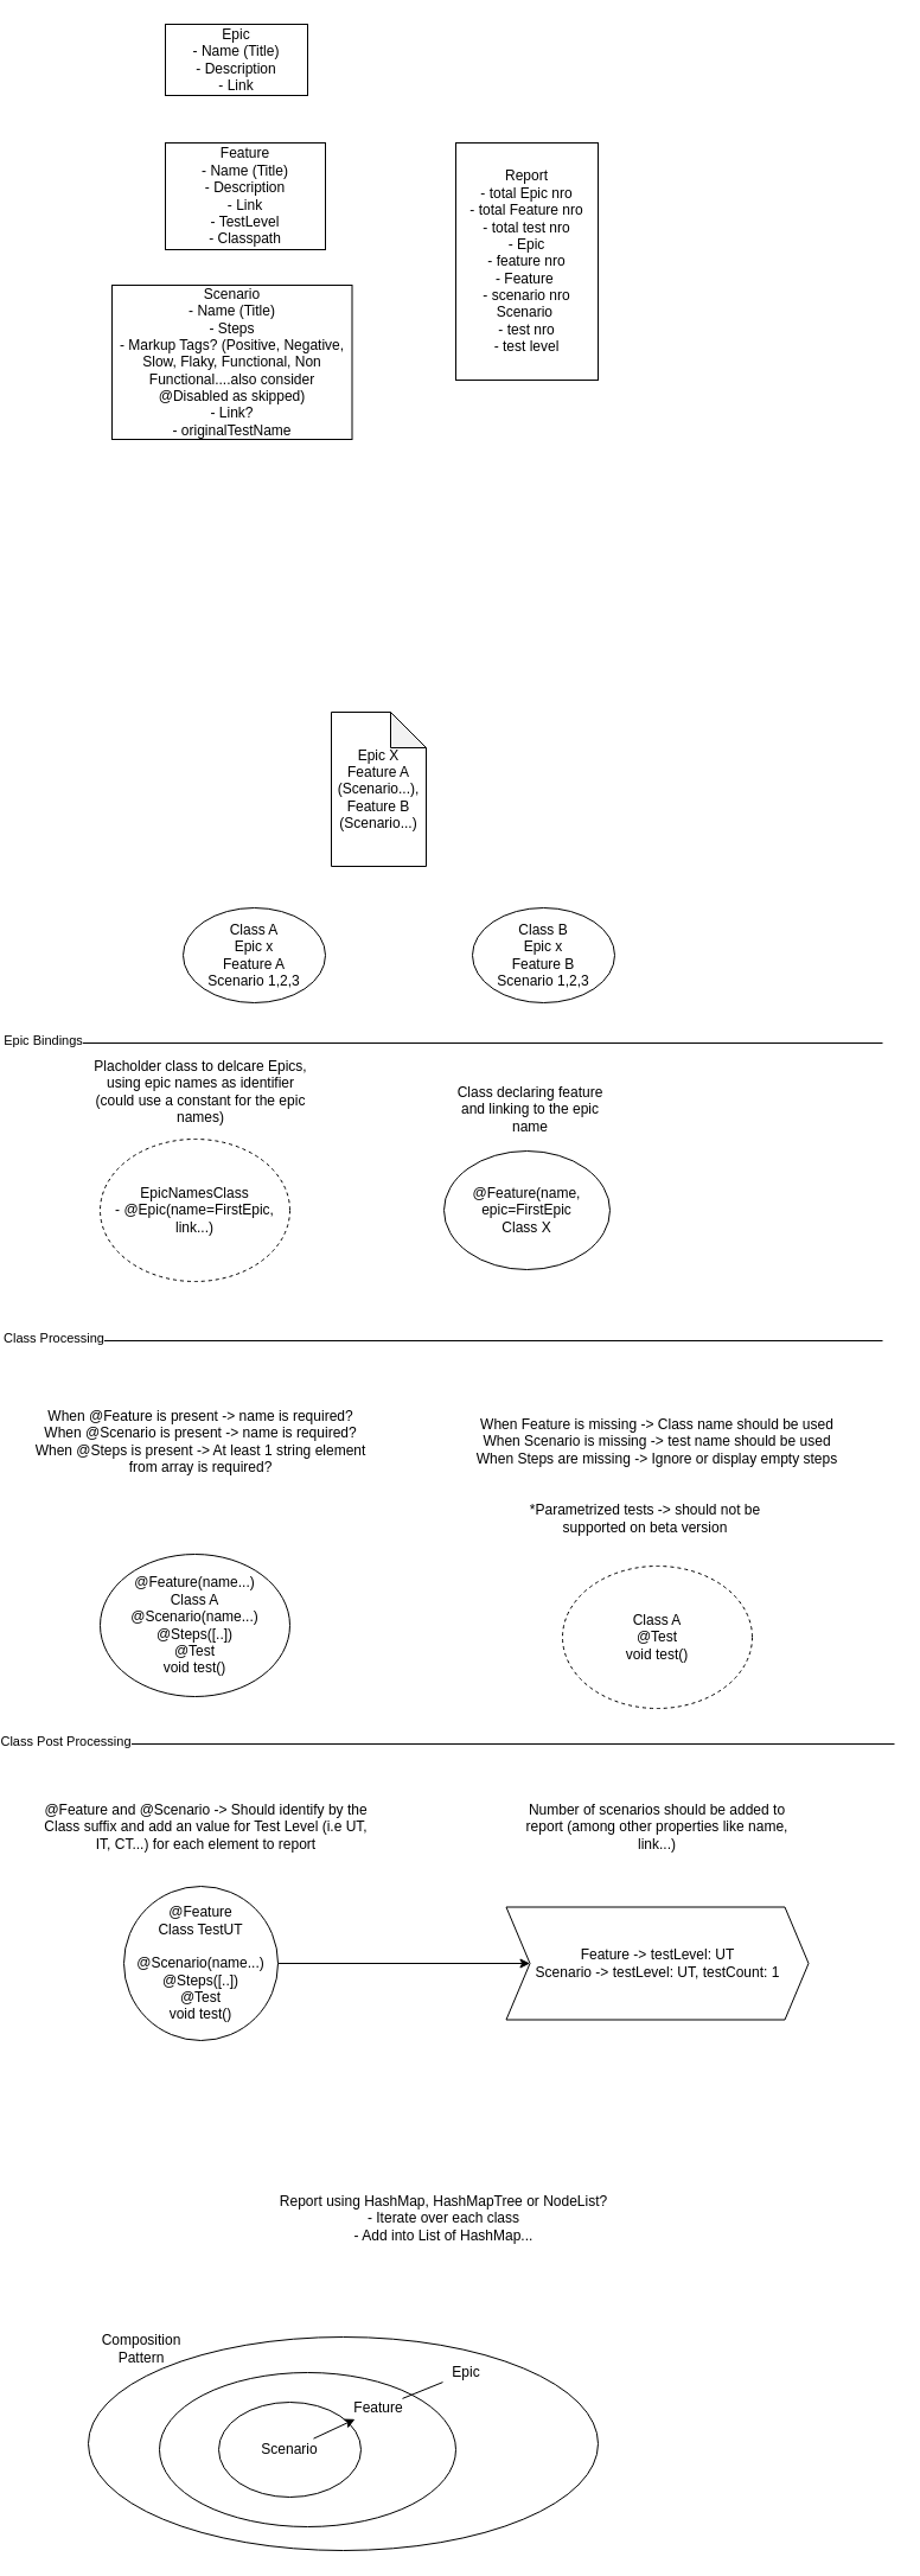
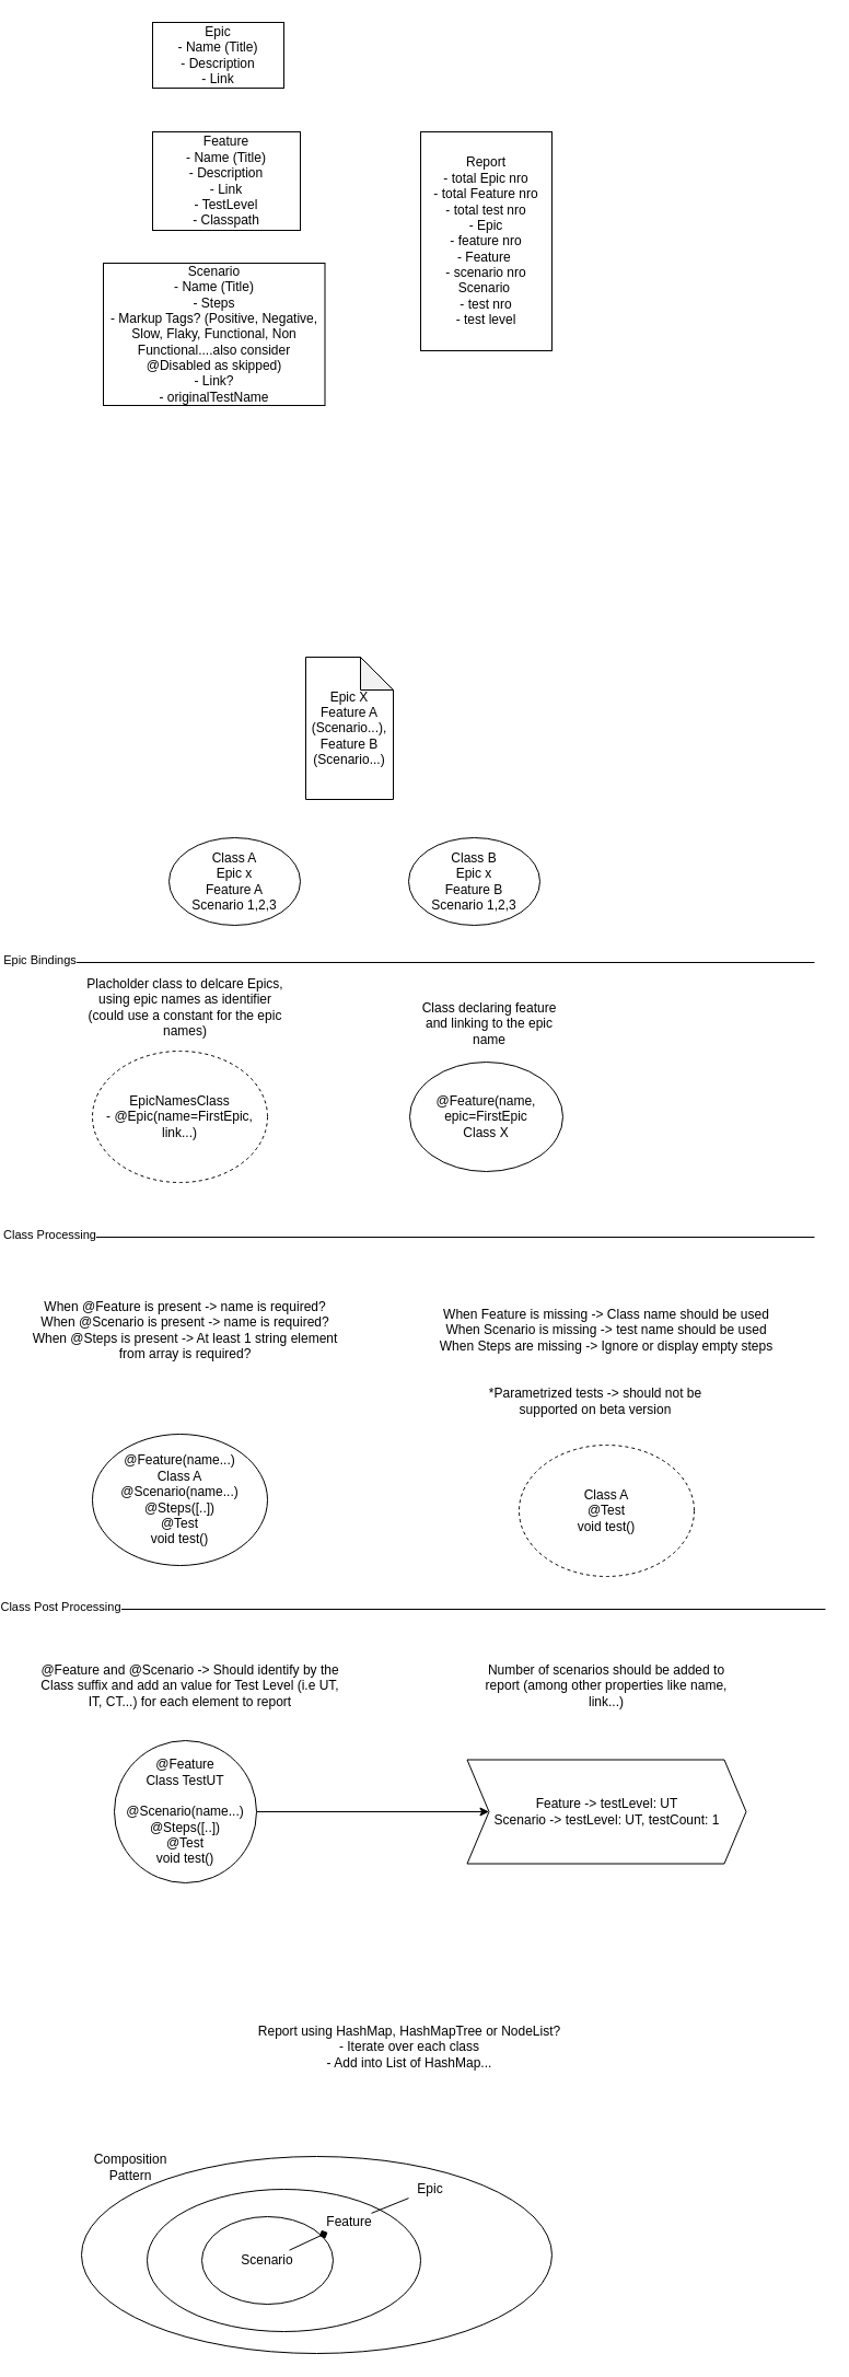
  <mxCell id="0" />
  <mxCell id="1" parent="0" />
  <mxCell id="2" value="Scenario&lt;br&gt;- Name (Title)&lt;br&gt;- Steps&lt;br&gt;- Markup Tags? (Positive, Negative, Slow, Flaky, Functional, Non Functional....also consider @Disabled as skipped)&lt;br&gt;- Link?&lt;br&gt;- originalTestName" style="rounded=0;whiteSpace=wrap;html=1;" parent="1" vertex="1"><mxGeometry x="90" y="240" width="202.5" height="130" as="geometry" /></mxCell>
  <mxCell id="3" value="Feature&lt;br&gt;- Name (Title)&lt;br&gt;- Description&lt;br&gt;- Link&lt;br&gt;- TestLevel&lt;br&gt;- Classpath" style="rounded=0;whiteSpace=wrap;html=1;" parent="1" vertex="1"><mxGeometry x="135" y="120" width="135" height="90" as="geometry" /></mxCell>
  <mxCell id="4" value="Epic&lt;br&gt;- Name (Title)&lt;br&gt;- Description&lt;br&gt;- Link" style="rounded=0;whiteSpace=wrap;html=1;" parent="1" vertex="1"><mxGeometry x="135" y="20" width="120" height="60" as="geometry" /></mxCell>
  <mxCell id="5" value="Report&lt;br&gt;- total Epic nro&lt;br&gt;- total Feature nro&lt;br&gt;- total test nro&lt;br&gt;- Epic&lt;br&gt;- feature nro&lt;br&gt;- Feature&amp;nbsp;&lt;br&gt;- scenario nro&lt;br&gt;Scenario&amp;nbsp;&lt;br&gt;- test nro&lt;br&gt;- test level" style="rounded=0;whiteSpace=wrap;html=1;" parent="1" vertex="1"><mxGeometry x="380" y="120" width="120" height="200" as="geometry" /></mxCell>
  <mxCell id="6" value="Class A&lt;br&gt;Epic x&lt;br&gt;Feature A&lt;br&gt;Scenario 1,2,3" style="ellipse;whiteSpace=wrap;html=1;" parent="1" vertex="1"><mxGeometry x="150" y="765" width="120" height="80" as="geometry" /></mxCell>
- <mxCell id="7" value="Class B&lt;br&gt;Epic x&lt;br&gt;Feature B&lt;br&gt;Scenario 1,2,3" style="ellipse;whiteSpace=wrap;html=1;" parent="1" vertex="1"><mxGeometry x="394" y="765" width="120" height="80" as="geometry" /></mxCell>
+ <mxCell id="7" value="Class B&lt;br&gt;Epic x&lt;br&gt;Feature B&lt;br&gt;Scenario 1,2,3" style="ellipse;whiteSpace=wrap;html=1;" parent="1" vertex="1"><mxGeometry x="369" y="765" width="120" height="80" as="geometry" /></mxCell>
  <mxCell id="8" value="Epic X&lt;br&gt;Feature A (Scenario...),&lt;br&gt;Feature B (Scenario...)" style="shape=note;whiteSpace=wrap;html=1;backgroundOutline=1;darkOpacity=0.05;" parent="1" vertex="1"><mxGeometry x="275" y="600" width="80" height="130" as="geometry" /></mxCell>
  <mxCell id="9" value="EpicNamesClass&lt;br&gt;- @Epic(name=FirstEpic, link...)" style="ellipse;whiteSpace=wrap;html=1;dashed=1;" parent="1" vertex="1"><mxGeometry x="80" y="960" width="160" height="120" as="geometry" /></mxCell>
  <mxCell id="10" value="@Feature(name, epic=FirstEpic&lt;br&gt;Class X" style="ellipse;whiteSpace=wrap;html=1;" parent="1" vertex="1"><mxGeometry x="370" y="970" width="140" height="100" as="geometry" /></mxCell>
  <mxCell id="11" value="Placholder class to delcare Epics, using epic names as identifier (could use a constant for the epic names)" style="text;html=1;strokeColor=none;fillColor=none;align=center;verticalAlign=middle;whiteSpace=wrap;rounded=0;" parent="1" vertex="1"><mxGeometry x="70" y="880" width="190" height="80" as="geometry" /></mxCell>
  <mxCell id="12" value="Class declaring feature and linking to the epic name" style="text;html=1;strokeColor=none;fillColor=none;align=center;verticalAlign=middle;whiteSpace=wrap;rounded=0;" parent="1" vertex="1"><mxGeometry x="370" y="900" width="146" height="70" as="geometry" /></mxCell>
  <mxCell id="13" value="" style="endArrow=none;html=1;" parent="1" edge="1"><mxGeometry width="50" height="50" relative="1" as="geometry"><mxPoint x="20" y="879" as="sourcePoint" /><mxPoint x="740" y="879" as="targetPoint" /></mxGeometry></mxCell>
  <mxCell id="14" value="Epic Bindings" style="edgeLabel;html=1;align=center;verticalAlign=middle;resizable=0;points=[];" parent="13" vertex="1" connectable="0"><mxGeometry x="-0.969" y="3" relative="1" as="geometry"><mxPoint as="offset" /></mxGeometry></mxCell>
  <mxCell id="15" value="" style="endArrow=none;html=1;" parent="1" edge="1"><mxGeometry width="50" height="50" relative="1" as="geometry"><mxPoint x="20" y="1130" as="sourcePoint" /><mxPoint x="740" y="1130" as="targetPoint" /></mxGeometry></mxCell>
  <mxCell id="16" value="Class Processing" style="edgeLabel;html=1;align=center;verticalAlign=middle;resizable=0;points=[];" parent="15" vertex="1" connectable="0"><mxGeometry x="-0.969" y="3" relative="1" as="geometry"><mxPoint x="9" as="offset" /></mxGeometry></mxCell>
  <mxCell id="17" value="@Feature(name...)&lt;br&gt;Class A&lt;br&gt;@Scenario(name...)&lt;br&gt;@Steps([..])&lt;br&gt;@Test&lt;br&gt;void test()" style="ellipse;whiteSpace=wrap;html=1;" parent="1" vertex="1"><mxGeometry x="80" y="1310" width="160" height="120" as="geometry" /></mxCell>
  <mxCell id="18" value="Class A&lt;br&gt;@Test&lt;br&gt;void test()" style="ellipse;whiteSpace=wrap;html=1;dashed=1;" parent="1" vertex="1"><mxGeometry x="470" y="1320" width="160" height="120" as="geometry" /></mxCell>
  <mxCell id="19" value="When Feature is missing -&amp;gt; Class name should be used&lt;br&gt;When Scenario is missing -&amp;gt; test name should be used&lt;br&gt;When Steps are missing -&amp;gt; Ignore or display empty steps" style="text;html=1;strokeColor=none;fillColor=none;align=center;verticalAlign=middle;whiteSpace=wrap;rounded=0;" parent="1" vertex="1"><mxGeometry x="390" y="1140" width="320" height="150" as="geometry" /></mxCell>
  <mxCell id="20" value="*Parametrized tests -&amp;gt; should not be supported on beta version" style="text;html=1;strokeColor=none;fillColor=none;align=center;verticalAlign=middle;whiteSpace=wrap;rounded=0;" parent="1" vertex="1"><mxGeometry x="440" y="1270" width="200" height="20" as="geometry" /></mxCell>
  <mxCell id="21" value="When @Feature is present -&amp;gt; name is required?&lt;br&gt;When @Scenario is present -&amp;gt; name is required?&lt;br&gt;When @Steps is present -&amp;gt; At least 1 string element from array is required?" style="text;html=1;strokeColor=none;fillColor=none;align=center;verticalAlign=middle;whiteSpace=wrap;rounded=0;" parent="1" vertex="1"><mxGeometry x="20" y="1165" width="290" height="100" as="geometry" /></mxCell>
  <mxCell id="22" value="" style="endArrow=none;html=1;" parent="1" edge="1"><mxGeometry width="50" height="50" relative="1" as="geometry"><mxPoint x="30" y="1470" as="sourcePoint" /><mxPoint x="750" y="1470" as="targetPoint" /></mxGeometry></mxCell>
  <mxCell id="23" value="Class Post Processing" style="edgeLabel;html=1;align=center;verticalAlign=middle;resizable=0;points=[];" parent="22" vertex="1" connectable="0"><mxGeometry x="-0.969" y="3" relative="1" as="geometry"><mxPoint x="9" as="offset" /></mxGeometry></mxCell>
  <mxCell id="24" value="@Feature and @Scenario -&amp;gt; Should identify by the Class suffix and add an value for Test Level (i.e UT, IT, CT...) for each element to report" style="text;html=1;strokeColor=none;fillColor=none;align=center;verticalAlign=middle;whiteSpace=wrap;rounded=0;" parent="1" vertex="1"><mxGeometry x="27.5" y="1510" width="282.5" height="60" as="geometry" /></mxCell>
  <mxCell id="25" value="" style="edgeStyle=orthogonalEdgeStyle;rounded=0;orthogonalLoop=1;jettySize=auto;html=1;" parent="1" source="26" target="27" edge="1"><mxGeometry relative="1" as="geometry" /></mxCell>
  <mxCell id="26" value="@Feature&lt;br&gt;Class TestUT&lt;br&gt;&lt;br&gt;@Scenario(name...)&lt;br&gt;@Steps([..])&lt;br&gt;@Test&lt;br&gt;void test()" style="ellipse;whiteSpace=wrap;html=1;aspect=fixed;" parent="1" vertex="1"><mxGeometry x="100" y="1590" width="130" height="130" as="geometry" /></mxCell>
  <mxCell id="27" value="Feature -&amp;gt; testLevel: UT&lt;br&gt;Scenario -&amp;gt; testLevel: UT, testCount: 1" style="shape=step;perimeter=stepPerimeter;whiteSpace=wrap;html=1;fixedSize=1;" parent="1" vertex="1"><mxGeometry x="422.5" y="1607.5" width="255" height="95" as="geometry" /></mxCell>
  <mxCell id="28" value="Number of scenarios should be added to report (among other properties like name, link...)" style="text;html=1;strokeColor=none;fillColor=none;align=center;verticalAlign=middle;whiteSpace=wrap;rounded=0;" parent="1" vertex="1"><mxGeometry x="430" y="1505" width="240" height="70" as="geometry" /></mxCell>
  <mxCell id="29" value="Report using HashMap, HashMapTree or NodeList?&lt;br&gt;- Iterate over each class&lt;br&gt;- Add into List of HashMap..." style="text;html=1;strokeColor=none;fillColor=none;align=center;verticalAlign=middle;whiteSpace=wrap;rounded=0;" parent="1" vertex="1"><mxGeometry x="90" y="1760" width="560" height="220" as="geometry" /></mxCell>
  <mxCell id="30" value="" style="ellipse;whiteSpace=wrap;html=1;" vertex="1" parent="1"><mxGeometry x="70" y="1970" width="430" height="180" as="geometry" /></mxCell>
  <mxCell id="31" value="Epic" style="text;html=1;strokeColor=none;fillColor=none;align=center;verticalAlign=middle;whiteSpace=wrap;rounded=0;" vertex="1" parent="1"><mxGeometry x="369" y="1990" width="40" height="20" as="geometry" /></mxCell>
  <mxCell id="32" value="" style="ellipse;whiteSpace=wrap;html=1;" vertex="1" parent="1"><mxGeometry x="130" y="2000" width="250" height="130" as="geometry" /></mxCell>
  <mxCell id="33" value="" style="edgeStyle=none;rounded=0;orthogonalLoop=1;jettySize=auto;html=1;endArrow=none;" edge="1" parent="1" source="34" target="31"><mxGeometry relative="1" as="geometry" /></mxCell>
  <mxCell id="34" value="Feature" style="text;html=1;strokeColor=none;fillColor=none;align=center;verticalAlign=middle;whiteSpace=wrap;rounded=0;" vertex="1" parent="1"><mxGeometry x="295" y="2020" width="40" height="20" as="geometry" /></mxCell>
  <mxCell id="35" value="" style="ellipse;whiteSpace=wrap;html=1;" vertex="1" parent="1"><mxGeometry x="180" y="2025" width="120" height="80" as="geometry" /></mxCell>
- <mxCell id="36" value="" style="edgeStyle=none;rounded=0;orthogonalLoop=1;jettySize=auto;html=1;" edge="1" parent="1" source="37" target="34"><mxGeometry relative="1" as="geometry" /></mxCell>
+ <mxCell id="36" value="" style="edgeStyle=none;rounded=0;orthogonalLoop=1;jettySize=auto;html=1;endArrow=diamond;" edge="1" parent="1" source="37" target="34"><mxGeometry relative="1" as="geometry" /></mxCell>
  <mxCell id="37" value="Scenario" style="text;html=1;strokeColor=none;fillColor=none;align=center;verticalAlign=middle;whiteSpace=wrap;rounded=0;" vertex="1" parent="1"><mxGeometry x="220" y="2055" width="40" height="20" as="geometry" /></mxCell>
  <mxCell id="38" value="Composition Pattern" style="text;html=1;strokeColor=none;fillColor=none;align=center;verticalAlign=middle;whiteSpace=wrap;rounded=0;" vertex="1" parent="1"><mxGeometry x="95" y="1970" width="40" height="20" as="geometry" /></mxCell>
